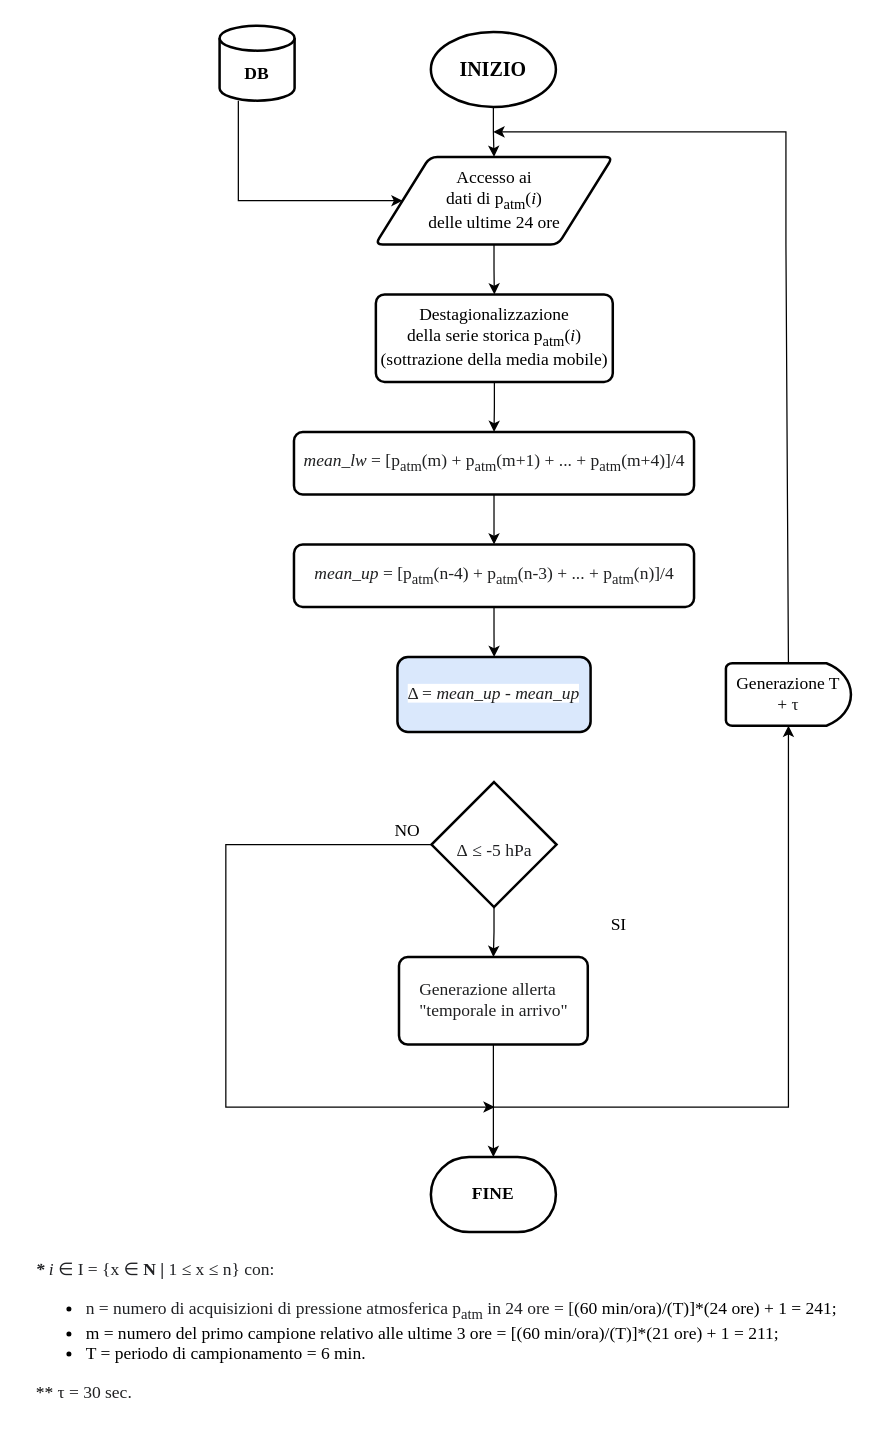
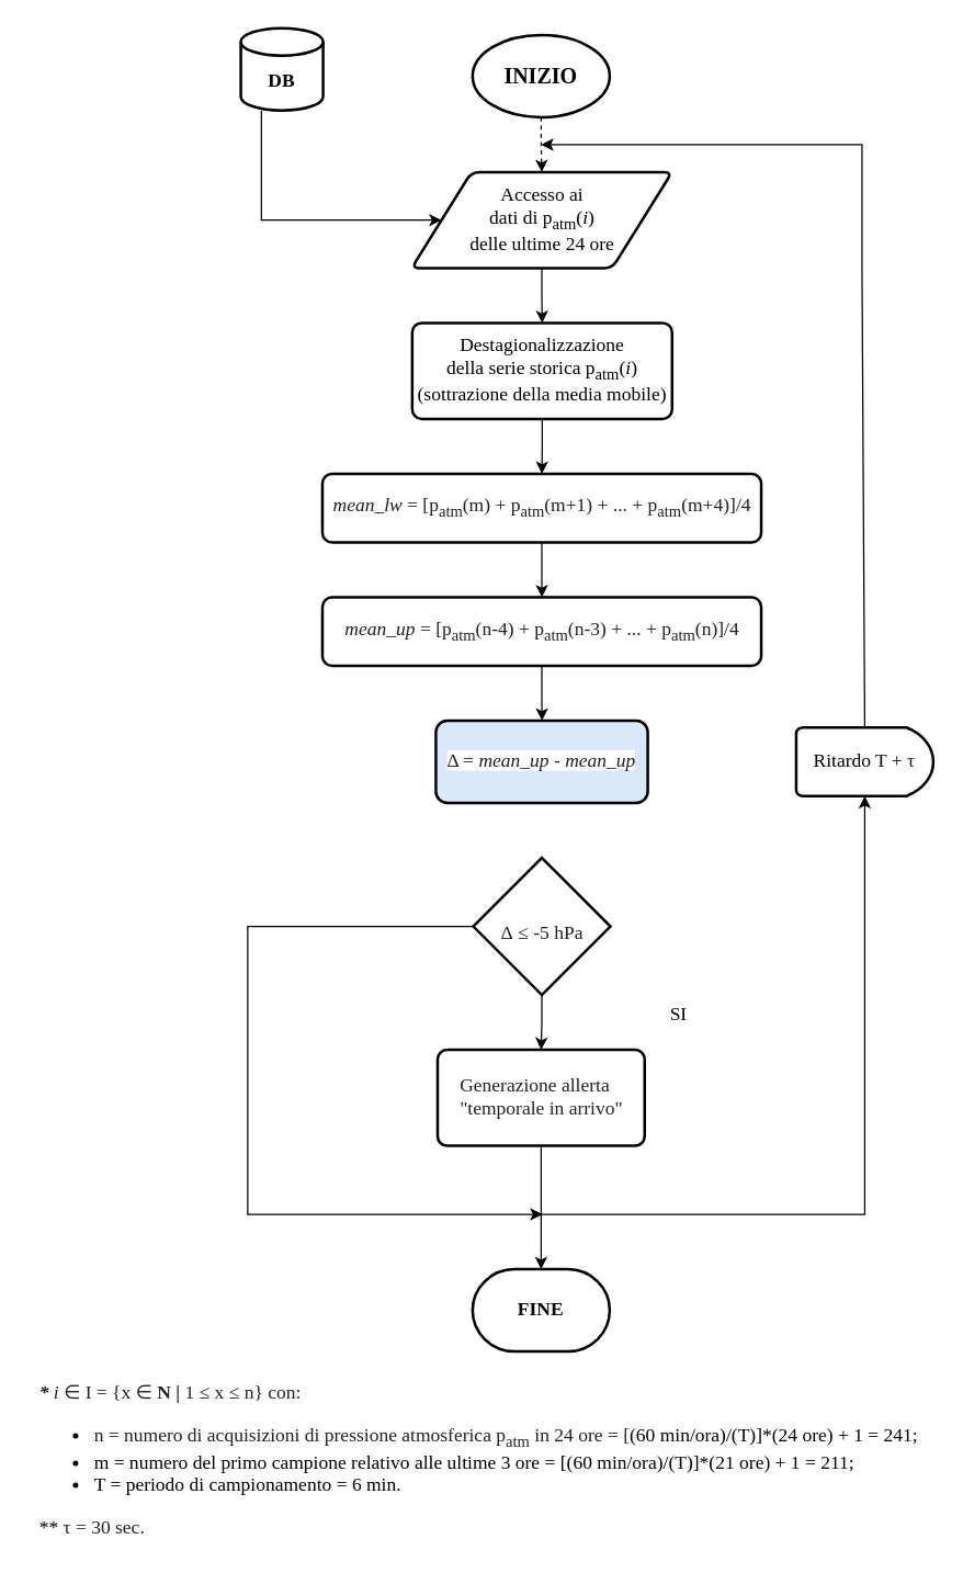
  <mxCell id="0" />
  <mxCell id="1" parent="0" />
- <mxCell id="2" style="edgeStyle=orthogonalEdgeStyle;rounded=0;orthogonalLoop=1;jettySize=auto;html=1;entryX=0.5;entryY=0;entryDx=0;entryDy=0;fontFamily=Times New Roman;fontSize=14;" parent="1" source="3" target="7" edge="1"><mxGeometry relative="1" as="geometry" /></mxCell>
+ <mxCell id="2" style="edgeStyle=orthogonalEdgeStyle;rounded=0;orthogonalLoop=1;jettySize=auto;html=1;entryX=0.5;entryY=0;entryDx=0;entryDy=0;fontFamily=Times New Roman;fontSize=14;dashed=1;" parent="1" source="3" target="7" edge="1"><mxGeometry relative="1" as="geometry" /></mxCell>
  <mxCell id="3" value="&lt;font face=&quot;Times New Roman&quot; size=&quot;3&quot;&gt;&lt;b&gt;INIZIO&lt;/b&gt;&lt;/font&gt;" style="strokeWidth=2;html=1;shape=mxgraph.flowchart.start_1;whiteSpace=wrap;" parent="1" vertex="1"><mxGeometry x="344" y="25" width="100" height="60" as="geometry" /></mxCell>
  <mxCell id="4" style="edgeStyle=orthogonalEdgeStyle;rounded=0;orthogonalLoop=1;jettySize=auto;html=1;entryX=0;entryY=0.5;entryDx=0;entryDy=0;fontFamily=Times New Roman;fontSize=14;" parent="1" source="5" target="7" edge="1"><mxGeometry relative="1" as="geometry"><Array as="points"><mxPoint x="190" y="160" /></Array></mxGeometry></mxCell>
  <mxCell id="5" value="&lt;br&gt;&lt;b&gt;DB&lt;/b&gt;" style="strokeWidth=2;html=1;shape=mxgraph.flowchart.database;whiteSpace=wrap;fontFamily=Times New Roman;fontSize=14;" parent="1" vertex="1"><mxGeometry x="175" y="20" width="60" height="60" as="geometry" /></mxCell>
  <mxCell id="6" style="edgeStyle=orthogonalEdgeStyle;rounded=0;orthogonalLoop=1;jettySize=auto;html=1;entryX=0.5;entryY=0;entryDx=0;entryDy=0;fontFamily=Times New Roman;fontSize=14;" parent="1" source="7" target="9" edge="1"><mxGeometry relative="1" as="geometry" /></mxCell>
  <mxCell id="7" value="Accesso ai&lt;br&gt;dati di p&lt;sub&gt;atm&lt;/sub&gt;(&lt;i&gt;i&lt;/i&gt;)&lt;br&gt;delle ultime 24 ore" style="shape=parallelogram;html=1;strokeWidth=2;perimeter=parallelogramPerimeter;whiteSpace=wrap;rounded=1;arcSize=12;size=0.23;fontFamily=Times New Roman;fontSize=14;" parent="1" vertex="1"><mxGeometry x="299.5" y="125" width="190" height="70" as="geometry" /></mxCell>
  <mxCell id="8" style="edgeStyle=orthogonalEdgeStyle;rounded=0;orthogonalLoop=1;jettySize=auto;html=1;entryX=0.5;entryY=0;entryDx=0;entryDy=0;fontFamily=Times New Roman;fontSize=28;" parent="1" source="9" target="11" edge="1"><mxGeometry relative="1" as="geometry" /></mxCell>
  <mxCell id="9" value="Destagionalizzazione&lt;br&gt;della serie storica p&lt;sub&gt;atm&lt;/sub&gt;(&lt;i&gt;i&lt;/i&gt;)&lt;br&gt;(sottrazione della media mobile)" style="rounded=1;whiteSpace=wrap;html=1;absoluteArcSize=1;arcSize=14;strokeWidth=2;fontFamily=Times New Roman;fontSize=14;" parent="1" vertex="1"><mxGeometry x="300" y="235" width="189.5" height="70" as="geometry" /></mxCell>
  <mxCell id="10" style="edgeStyle=orthogonalEdgeStyle;rounded=0;orthogonalLoop=1;jettySize=auto;html=1;entryX=0.5;entryY=0;entryDx=0;entryDy=0;fontFamily=Times New Roman;fontSize=14;" parent="1" source="11" target="23" edge="1"><mxGeometry relative="1" as="geometry" /></mxCell>
  <mxCell id="11" value="&lt;div style=&quot;text-align: left&quot;&gt;&lt;font color=&quot;#202122&quot;&gt;&lt;span style=&quot;background-color: rgb(255 , 255 , 255)&quot;&gt;&lt;i&gt;mean_lw&lt;/i&gt; = [p&lt;sub&gt;atm&lt;/sub&gt;(m) + p&lt;sub&gt;atm&lt;/sub&gt;(m+1) + ... + p&lt;sub&gt;atm&lt;/sub&gt;(m+4)]/4&lt;/span&gt;&lt;/font&gt;&lt;/div&gt;" style="rounded=1;whiteSpace=wrap;html=1;absoluteArcSize=1;arcSize=14;strokeWidth=2;fontFamily=Times New Roman;fontSize=14;" parent="1" vertex="1"><mxGeometry x="234.5" y="345" width="320" height="50" as="geometry" /></mxCell>
  <mxCell id="12" style="edgeStyle=orthogonalEdgeStyle;rounded=0;orthogonalLoop=1;jettySize=auto;html=1;entryX=0.5;entryY=0;entryDx=0;entryDy=0;fontFamily=Times New Roman;fontSize=14;" parent="1" source="13" target="15" edge="1"><mxGeometry relative="1" as="geometry" /></mxCell>
  <mxCell id="13" value="&lt;font style=&quot;font-size: 14px&quot;&gt;&lt;span style=&quot;color: rgb(32 , 33 , 34) ; text-align: left ; background-color: rgb(255 , 255 , 255)&quot;&gt;Δ&amp;nbsp;&lt;/span&gt;&lt;span style=&quot;color: rgb(32 , 33 , 36) ; text-align: left ; background-color: rgb(255 , 255 , 255)&quot;&gt;≤ -5 hPa&lt;/span&gt;&lt;/font&gt;" style="strokeWidth=2;html=1;shape=mxgraph.flowchart.decision;whiteSpace=wrap;fontFamily=Times New Roman;fontSize=28;" parent="1" vertex="1"><mxGeometry x="344.5" y="625" width="100" height="100" as="geometry" /></mxCell>
  <mxCell id="14" style="edgeStyle=orthogonalEdgeStyle;rounded=0;orthogonalLoop=1;jettySize=auto;html=1;entryX=0.5;entryY=0;entryDx=0;entryDy=0;entryPerimeter=0;fontFamily=Times New Roman;fontSize=14;" parent="1" source="15" target="20" edge="1"><mxGeometry relative="1" as="geometry" /></mxCell>
  <mxCell id="15" value="&lt;div style=&quot;text-align: left&quot;&gt;&lt;font color=&quot;#202122&quot;&gt;&lt;span style=&quot;background-color: rgb(255 , 255 , 255)&quot;&gt;Generazione allerta&lt;/span&gt;&lt;/font&gt;&lt;/div&gt;&lt;div style=&quot;text-align: left&quot;&gt;&lt;font color=&quot;#202122&quot;&gt;&lt;span style=&quot;background-color: rgb(255 , 255 , 255)&quot;&gt;&quot;temporale in arrivo&quot;&lt;/span&gt;&lt;/font&gt;&lt;/div&gt;" style="rounded=1;whiteSpace=wrap;html=1;absoluteArcSize=1;arcSize=14;strokeWidth=2;fontFamily=Times New Roman;fontSize=14;" parent="1" vertex="1"><mxGeometry x="318.5" y="765" width="151" height="70" as="geometry" /></mxCell>
  <mxCell id="16" value="SI" style="text;html=1;align=center;verticalAlign=middle;resizable=0;points=[];autosize=1;strokeColor=none;fillColor=none;fontSize=14;fontFamily=Times New Roman;" parent="1" vertex="1"><mxGeometry x="479" y="730" width="30" height="20" as="geometry" /></mxCell>
- <mxCell id="17" value="NO" style="text;html=1;align=center;verticalAlign=middle;resizable=0;points=[];autosize=1;strokeColor=none;fillColor=none;fontSize=14;fontFamily=Times New Roman;" parent="1" vertex="1"><mxGeometry x="304.5" y="655" width="40" height="20" as="geometry" /></mxCell>
- <mxCell id="18" value="Generazione T +&amp;nbsp;&lt;span style=&quot;color: rgb(32 , 33 , 34) ; text-align: justify ; background-color: rgb(255 , 255 , 255)&quot;&gt;τ&lt;/span&gt;" style="strokeWidth=2;html=1;shape=mxgraph.flowchart.delay;whiteSpace=wrap;fontFamily=Times New Roman;fontSize=14;" parent="1" vertex="1"><mxGeometry x="580" y="530" width="100" height="50" as="geometry" /></mxCell>
+ <mxCell id="18" value="Ritardo T +&amp;nbsp;&lt;span style=&quot;color: rgb(32 , 33 , 34) ; text-align: justify ; background-color: rgb(255 , 255 , 255)&quot;&gt;τ&lt;/span&gt;" style="strokeWidth=2;html=1;shape=mxgraph.flowchart.delay;whiteSpace=wrap;fontFamily=Times New Roman;fontSize=14;" parent="1" vertex="1"><mxGeometry x="580" y="530" width="100" height="50" as="geometry" /></mxCell>
  <mxCell id="19" value="" style="endArrow=classic;html=1;rounded=0;fontFamily=Times New Roman;fontSize=14;exitX=0.5;exitY=0;exitDx=0;exitDy=0;exitPerimeter=0;" parent="1" source="18" edge="1"><mxGeometry width="50" height="50" relative="1" as="geometry"><mxPoint x="628" y="285" as="sourcePoint" /><mxPoint x="394" y="105" as="targetPoint" /><Array as="points"><mxPoint x="628" y="195" /><mxPoint x="628" y="105" /></Array></mxGeometry></mxCell>
  <mxCell id="20" value="&lt;b&gt;FINE&lt;/b&gt;" style="strokeWidth=2;html=1;shape=mxgraph.flowchart.terminator;whiteSpace=wrap;fontFamily=Times New Roman;fontSize=14;" parent="1" vertex="1"><mxGeometry x="344" y="925" width="100" height="60" as="geometry" /></mxCell>
  <mxCell id="21" value="&lt;div style=&quot;text-align: justify&quot;&gt;&lt;span style=&quot;color: rgb(32 , 33 , 36) ; text-align: left ; background-color: rgb(255 , 255 , 255)&quot;&gt;&lt;i&gt;&lt;b&gt;*&amp;nbsp;&lt;/b&gt;i&amp;nbsp;&lt;/i&gt;&lt;/span&gt;&lt;span style=&quot;background-color: rgb(255 , 255 , 255) ; color: rgb(32 , 33 , 36)&quot;&gt;∈&amp;nbsp;&lt;/span&gt;&lt;span style=&quot;color: rgb(32 , 33 , 36) ; text-align: left ; background-color: rgb(255 , 255 , 255)&quot;&gt;I = {x ∈ &lt;b&gt;N | &lt;/b&gt;1&amp;nbsp;&lt;/span&gt;&lt;span style=&quot;color: rgb(32 , 33 , 36) ; text-align: left ; background-color: rgb(255 , 255 , 255)&quot;&gt;≤ x&amp;nbsp;&lt;/span&gt;&lt;span style=&quot;text-align: left ; background-color: rgb(255 , 255 , 255)&quot;&gt;&lt;font color=&quot;#202124&quot;&gt;≤ n} con:&lt;/font&gt;&lt;/span&gt;&lt;/div&gt;&lt;div style=&quot;text-align: justify&quot;&gt;&lt;ul&gt;&lt;li&gt;&lt;font color=&quot;#202124&quot; style=&quot;background-color: rgb(255 , 255 , 255)&quot;&gt;n = numero di acquisizioni di&amp;nbsp;&lt;/font&gt;&lt;font color=&quot;#202124&quot; style=&quot;background-color: rgb(255 , 255 , 255)&quot;&gt;pressione atmosferica p&lt;sub&gt;atm&lt;/sub&gt;&amp;nbsp;in 24 ore = [&lt;/font&gt;&lt;span style=&quot;background-color: rgb(255 , 255 , 255)&quot;&gt;(60 min/ora)/(T)]*(24 ore) + 1 = 241;&amp;nbsp;&lt;/span&gt;&lt;/li&gt;&lt;li&gt;m = numero del primo campione relativo alle ultime 3 ore = [(60 min/ora)/(T)]*(21 ore) + 1 = 211;&lt;/li&gt;&lt;li&gt;T = periodo di campionamento = 6 min.&lt;/li&gt;&lt;/ul&gt;&lt;div&gt;**&amp;nbsp;&lt;span style=&quot;color: rgb(32 , 33 , 34) ; background-color: rgb(255 , 255 , 255)&quot;&gt;τ = 30 sec.&lt;/span&gt;&lt;/div&gt;&lt;/div&gt;" style="text;html=1;align=center;verticalAlign=middle;resizable=0;points=[];autosize=1;strokeColor=none;fillColor=none;fontSize=14;fontFamily=Times New Roman;" parent="1" vertex="1"><mxGeometry x="20" y="1005" width="660" height="120" as="geometry" /></mxCell>
  <mxCell id="22" value="" style="edgeStyle=orthogonalEdgeStyle;rounded=0;orthogonalLoop=1;jettySize=auto;html=1;fontFamily=Times New Roman;fontSize=14;" parent="1" source="23" target="24" edge="1"><mxGeometry relative="1" as="geometry" /></mxCell>
  <mxCell id="23" value="&lt;div style=&quot;text-align: left&quot;&gt;&lt;font color=&quot;#202122&quot;&gt;&lt;span style=&quot;background-color: rgb(255 , 255 , 255)&quot;&gt;&lt;i&gt;mean_up&lt;/i&gt;&amp;nbsp;= [p&lt;sub&gt;atm&lt;/sub&gt;(n-4) + p&lt;sub&gt;atm&lt;/sub&gt;(n-3) + ... + p&lt;sub&gt;atm&lt;/sub&gt;(n)]/4&lt;/span&gt;&lt;/font&gt;&lt;/div&gt;" style="rounded=1;whiteSpace=wrap;html=1;absoluteArcSize=1;arcSize=14;strokeWidth=2;fontFamily=Times New Roman;fontSize=14;" parent="1" vertex="1"><mxGeometry x="234.5" y="435" width="320" height="50" as="geometry" /></mxCell>
  <mxCell id="24" value="&lt;span style=&quot;color: rgb(32 , 33 , 34) ; text-align: left ; background-color: rgb(255 , 255 , 255)&quot;&gt;Δ = &lt;i&gt;mean_up - mean_up&lt;/i&gt;&lt;/span&gt;" style="whiteSpace=wrap;html=1;fontSize=14;fontFamily=Times New Roman;rounded=1;arcSize=14;strokeWidth=2;fillColor=#dae8fc;" parent="1" vertex="1"><mxGeometry x="317.25" y="525" width="154.5" height="60" as="geometry" /></mxCell>
  <mxCell id="25" value="" style="endArrow=classic;html=1;rounded=0;fontFamily=Times New Roman;fontSize=14;exitX=0;exitY=0.5;exitDx=0;exitDy=0;exitPerimeter=0;" parent="1" source="13" edge="1"><mxGeometry width="50" height="50" relative="1" as="geometry"><mxPoint x="340" y="675" as="sourcePoint" /><mxPoint x="395" y="885" as="targetPoint" /><Array as="points"><mxPoint x="180" y="675" /><mxPoint x="180" y="885" /></Array></mxGeometry></mxCell>
  <mxCell id="26" value="" style="endArrow=classic;html=1;rounded=0;fontFamily=Times New Roman;fontSize=14;entryX=0.5;entryY=1;entryDx=0;entryDy=0;entryPerimeter=0;" parent="1" target="18" edge="1"><mxGeometry width="50" height="50" relative="1" as="geometry"><mxPoint x="394.5" y="885" as="sourcePoint" /><mxPoint x="444.5" y="835" as="targetPoint" /><Array as="points"><mxPoint x="630" y="885" /></Array></mxGeometry></mxCell>
